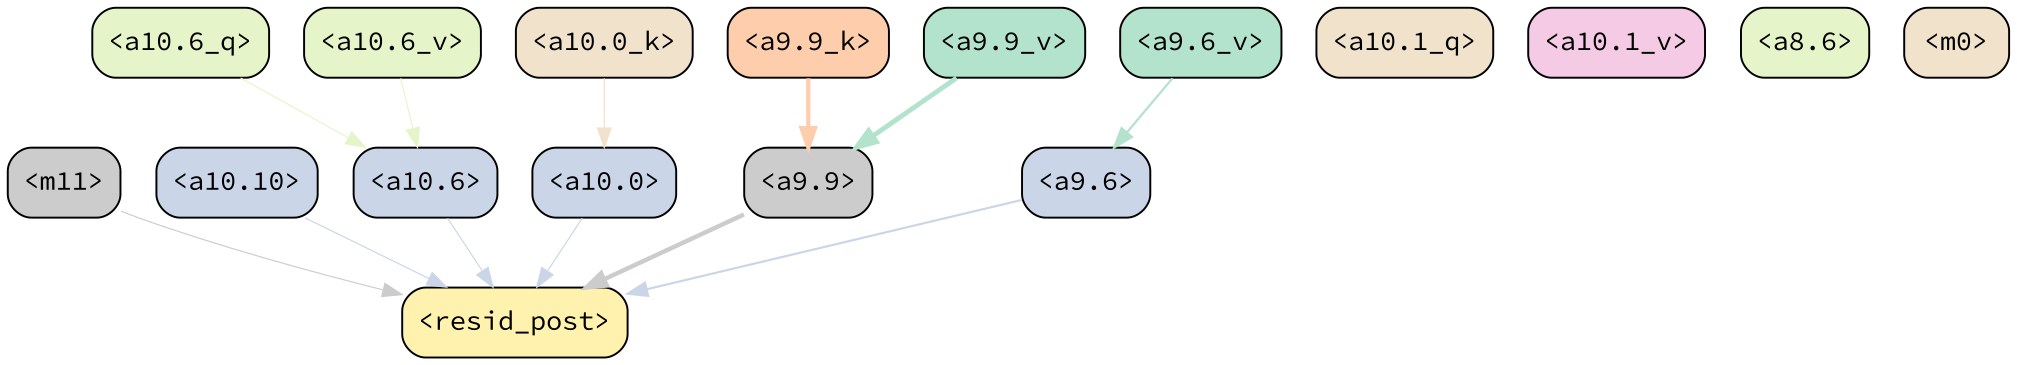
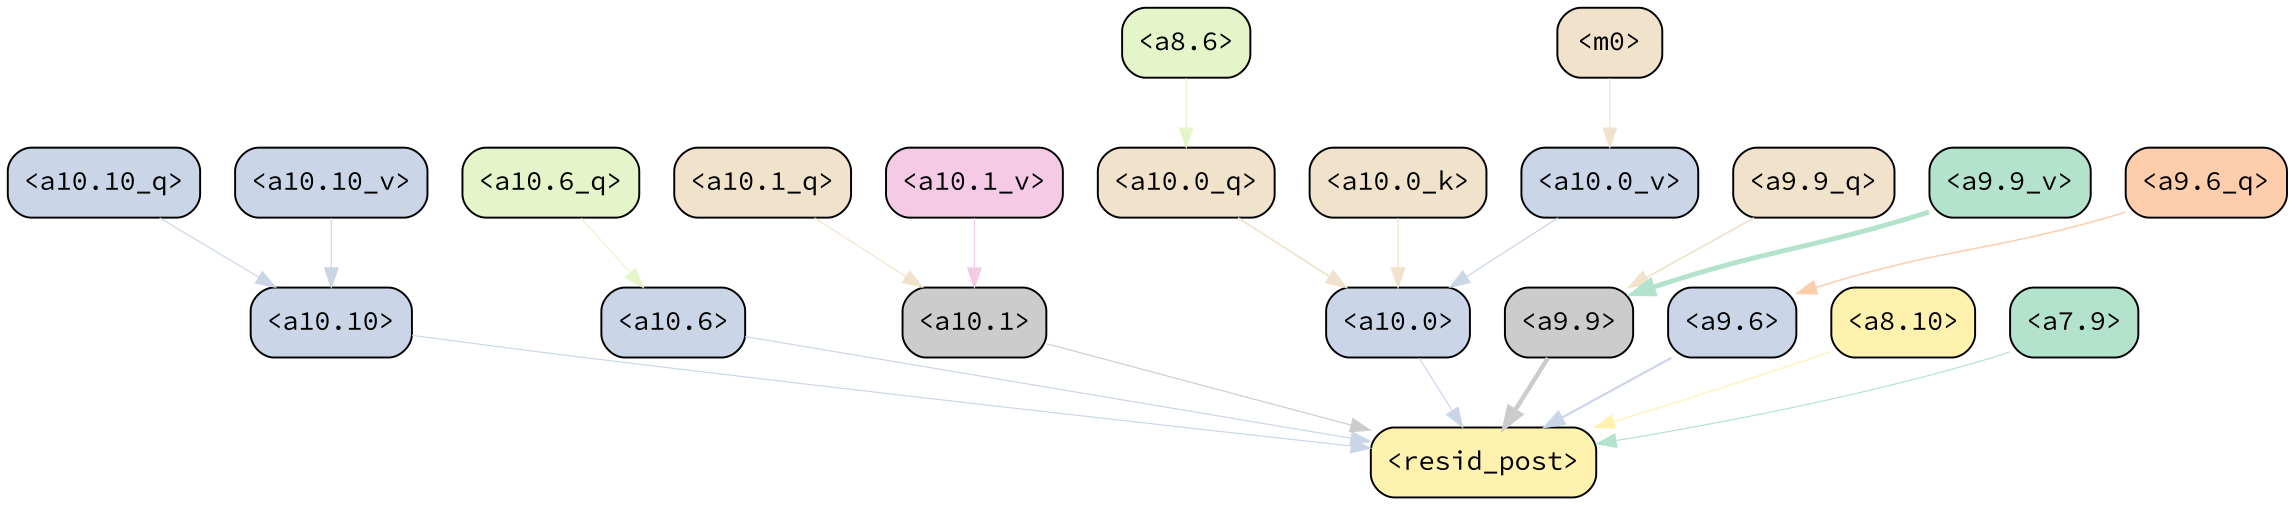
  strict digraph {
    fontname="Source Code Pro"
    splines=true
    node [color=black fillcolor="#cbd5e8" fontname="Source Code Pro" shape=box style="filled, rounded"]
    edge [color="#cbd5e8" fontname="Source Code Pro" penwidth=0.6]
-   "<m11>" [fillcolor="#cccccc"]
    "<resid_post>" [fillcolor="#fff2ae"]
    "<a10.10>"
    "<a10.6>"
+   "<a10.1>" [fillcolor="#cccccc"]
    "<a10.0>"
    "<a9.9>" [fillcolor="#cccccc"]
    "<a9.6>"
+   "<a8.10>" [fillcolor="#fff2ae"]
+   "<a7.9>" [fillcolor="#b3e2cd"]
+   "<a10.10_q>"
    "<a10.6_q>" [fillcolor="#e6f5c9"]
    "<a10.1_q>" [fillcolor="#f1e2cc"]
+   "<a10.0_q>" [fillcolor="#f1e2cc"]
    "<a10.0_k>" [fillcolor="#f1e2cc"]
-   "<a10.6_v>" [fillcolor="#e6f5c9"]
+   "<a10.10_v>"
    "<a10.1_v>" [fillcolor="#f4cae4"]
+   "<a10.0_v>"
    "<a8.6>" [fillcolor="#e6f5c9"]
    "<m0>" [fillcolor="#f1e2cc"]
-   "<a9.9_k>" [fillcolor="#fdcdac"]
+   "<a9.9_q>" [fillcolor="#f1e2cc"]
+   "<a9.6_q>" [fillcolor="#fdcdac"]
    "<a9.9_v>" [fillcolor="#b3e2cd"]
-   "<a9.6_v>" [fillcolor="#b3e2cd"]
-   "<m11>" -> "<resid_post>" [color="#cccccc"]
    "<a10.10>" -> "<resid_post>"
    "<a10.6>" -> "<resid_post>"
+   "<a10.1>" -> "<resid_post>" [color="#cccccc"]
    "<a10.0>" -> "<resid_post>"
    "<a9.9>" -> "<resid_post>" [color="#cccccc" penwidth=2.280607223510742]
    "<a9.6>" -> "<resid_post>" [penwidth=1.1054627895355225]
+   "<a8.10>" -> "<resid_post>" [color="#fff2ae"]
+   "<a7.9>" -> "<resid_post>" [color="#b3e2cd"]
+   "<a10.10_q>" -> "<a10.10>"
    "<a10.6_q>" -> "<a10.6>" [color="#e6f5c9"]
+   "<a10.1_q>" -> "<a10.1>" [color="#f1e2cc"]
+   "<a10.0_q>" -> "<a10.0>" [color="#f1e2cc" penwidth=0.918039083480835]
    "<a10.0_k>" -> "<a10.0>" [color="#f1e2cc" penwidth=0.6687326431274414]
-   "<a10.6_v>" -> "<a10.6>" [color="#e6f5c9"]
-   "<a9.9_k>" -> "<a9.9>" [color="#fdcdac" penwidth=2.1823697090148926]
+   "<a10.10_v>" -> "<a10.10>" [penwidth=0.6003279685974121]
+   "<a10.1_v>" -> "<a10.1>" [color="#f4cae4"]
+   "<a10.0_v>" -> "<a10.0>" [penwidth=0.6401631832122803]
+   "<a8.6>" -> "<a10.0_q>" [color="#e6f5c9"]
+   "<m0>" -> "<a10.0_v>" [color="#f1e2cc"]
+   "<a9.9_q>" -> "<a9.9>" [color="#f1e2cc" penwidth=0.8772643208503723]
+   "<a9.6_q>" -> "<a9.6>" [color="#fdcdac" penwidth=0.7653374671936035]
    "<a9.9_v>" -> "<a9.9>" [color="#b3e2cd" penwidth=2.518794506788254]
-   "<a9.6_v>" -> "<a9.6>" [color="#b3e2cd" penwidth=1.1561685800552368]
  }
